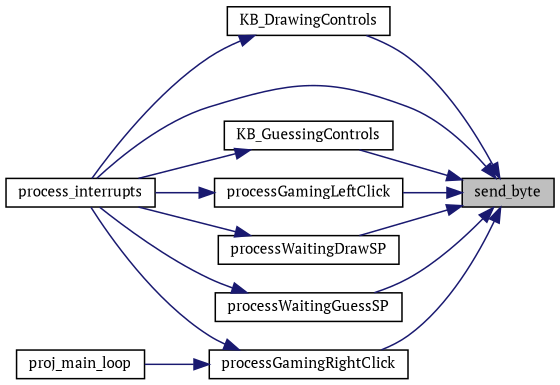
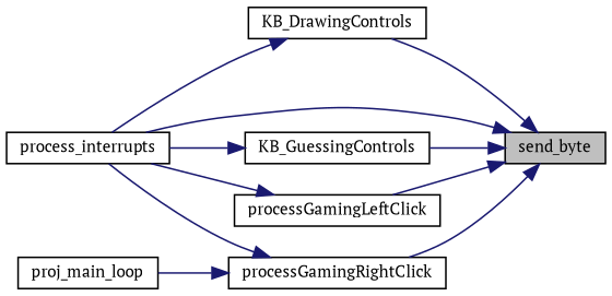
  digraph {
    fontname="PT Serif"
    rankdir=RL
    node [color=black fillcolor=white fontname="PT Serif" fontsize=10 shape=record style=filled]
    edge [color=midnightblue dir=back fontname="PT Serif" fontsize=10 labelfontname=Helvetica labelfontsize=10 style=solid]
    n1 [fillcolor=grey75 fontcolor=black height=0.2 label=send_byte width=0.4]
    n2 [height=0.2 label=KB_DrawingControls width=0.4]
    n3 [height=0.2 label=process_interrupts width=0.4]
    n4 [height=0.2 label=KB_GuessingControls width=0.4]
    n5 [height=0.2 label=processGamingLeftClick width=0.4]
    n6 [height=0.2 label=processGamingRightClick width=0.4]
-   n7 [height=0.2 label=processWaitingDrawSP width=0.4]
-   n8 [height=0.2 label=processWaitingGuessSP width=0.4]
    n9 [height=0.2 label=proj_main_loop width=0.4]
    n1 -> n2
    n1 -> n3
    n1 -> n4
    n1 -> n5
    n1 -> n6
-   n1 -> n7
-   n1 -> n8
    n2 -> n3
    n4 -> n3
    n5 -> n3
    n6 -> n3
    n6 -> n9
-   n7 -> n3
-   n8 -> n3
  }
